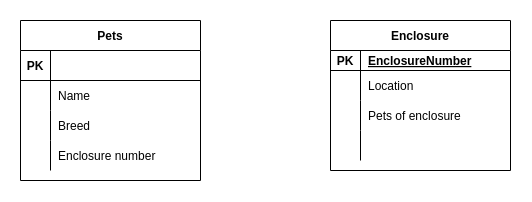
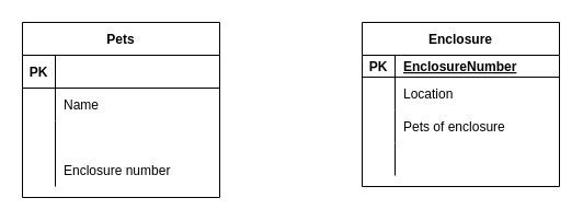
  <mxCell id="0" />
  <mxCell id="1" parent="0" />
  <mxCell id="2" value="Pets" style="shape=table;startSize=30;container=1;collapsible=1;childLayout=tableLayout;fixedRows=1;rowLines=0;fontStyle=1;align=center;resizeLast=1;" vertex="1" parent="1"><mxGeometry x="20" y="20" width="180" height="160" as="geometry" /></mxCell>
  <mxCell id="3" value="" style="shape=partialRectangle;collapsible=0;dropTarget=0;pointerEvents=0;fillColor=none;top=0;left=0;bottom=1;right=0;points=[[0,0.5],[1,0.5]];portConstraint=eastwest;" vertex="1" parent="2"><mxGeometry y="30" width="180" height="30" as="geometry" /></mxCell>
  <mxCell id="4" value="PK" style="shape=partialRectangle;connectable=0;fillColor=none;top=0;left=0;bottom=0;right=0;fontStyle=1;overflow=hidden;" vertex="1" parent="3"><mxGeometry width="30" height="30" as="geometry" /></mxCell>
  <mxCell id="5" value="" style="shape=partialRectangle;collapsible=0;dropTarget=0;pointerEvents=0;fillColor=none;top=0;left=0;bottom=0;right=0;points=[[0,0.5],[1,0.5]];portConstraint=eastwest;" vertex="1" parent="2"><mxGeometry y="60" width="180" height="30" as="geometry" /></mxCell>
  <mxCell id="6" value="" style="shape=partialRectangle;connectable=0;fillColor=none;top=0;left=0;bottom=0;right=0;editable=1;overflow=hidden;" vertex="1" parent="5"><mxGeometry width="30" height="30" as="geometry" /></mxCell>
  <mxCell id="7" value="Name" style="shape=partialRectangle;connectable=0;fillColor=none;top=0;left=0;bottom=0;right=0;align=left;spacingLeft=6;overflow=hidden;" vertex="1" parent="5"><mxGeometry x="30" width="150" height="30" as="geometry" /></mxCell>
  <mxCell id="8" value="" style="shape=partialRectangle;collapsible=0;dropTarget=0;pointerEvents=0;fillColor=none;top=0;left=0;bottom=0;right=0;points=[[0,0.5],[1,0.5]];portConstraint=eastwest;" vertex="1" parent="2"><mxGeometry y="90" width="180" height="30" as="geometry" /></mxCell>
  <mxCell id="9" value="" style="shape=partialRectangle;connectable=0;fillColor=none;top=0;left=0;bottom=0;right=0;editable=1;overflow=hidden;" vertex="1" parent="8"><mxGeometry width="30" height="30" as="geometry" /></mxCell>
- <mxCell id="10" value="Breed" style="shape=partialRectangle;connectable=0;fillColor=none;top=0;left=0;bottom=0;right=0;align=left;spacingLeft=6;overflow=hidden;" vertex="1" parent="8"><mxGeometry x="30" width="150" height="30" as="geometry" /></mxCell>
  <mxCell id="11" value="" style="shape=partialRectangle;collapsible=0;dropTarget=0;pointerEvents=0;fillColor=none;top=0;left=0;bottom=0;right=0;points=[[0,0.5],[1,0.5]];portConstraint=eastwest;" vertex="1" parent="2"><mxGeometry y="120" width="180" height="30" as="geometry" /></mxCell>
  <mxCell id="12" value="" style="shape=partialRectangle;connectable=0;fillColor=none;top=0;left=0;bottom=0;right=0;editable=1;overflow=hidden;" vertex="1" parent="11"><mxGeometry width="30" height="30" as="geometry" /></mxCell>
  <mxCell id="13" value="Enclosure number" style="shape=partialRectangle;connectable=0;fillColor=none;top=0;left=0;bottom=0;right=0;align=left;spacingLeft=6;overflow=hidden;" vertex="1" parent="11"><mxGeometry x="30" width="150" height="30" as="geometry" /></mxCell>
  <mxCell id="14" value="Enclosure" style="shape=table;startSize=30;container=1;collapsible=1;childLayout=tableLayout;fixedRows=1;rowLines=0;fontStyle=1;align=center;resizeLast=1;" vertex="1" parent="1"><mxGeometry x="330" y="20" width="180" height="150" as="geometry" /></mxCell>
  <mxCell id="15" value="" style="shape=partialRectangle;collapsible=0;dropTarget=0;pointerEvents=0;fillColor=none;top=0;left=0;bottom=1;right=0;points=[[0,0.5],[1,0.5]];portConstraint=eastwest;" vertex="1" parent="14"><mxGeometry y="30" width="180" height="20" as="geometry" /></mxCell>
  <mxCell id="16" value="PK" style="shape=partialRectangle;connectable=0;fillColor=none;top=0;left=0;bottom=0;right=0;fontStyle=1;overflow=hidden;" vertex="1" parent="15"><mxGeometry width="30" height="20" as="geometry" /></mxCell>
  <mxCell id="17" value="EnclosureNumber" style="shape=partialRectangle;connectable=0;fillColor=none;top=0;left=0;bottom=0;right=0;align=left;spacingLeft=6;fontStyle=5;overflow=hidden;" vertex="1" parent="15"><mxGeometry x="30" width="150" height="20" as="geometry" /></mxCell>
  <mxCell id="18" value="" style="shape=partialRectangle;collapsible=0;dropTarget=0;pointerEvents=0;fillColor=none;top=0;left=0;bottom=0;right=0;points=[[0,0.5],[1,0.5]];portConstraint=eastwest;" vertex="1" parent="14"><mxGeometry y="50" width="180" height="30" as="geometry" /></mxCell>
  <mxCell id="19" value="" style="shape=partialRectangle;connectable=0;fillColor=none;top=0;left=0;bottom=0;right=0;editable=1;overflow=hidden;" vertex="1" parent="18"><mxGeometry width="30" height="30" as="geometry" /></mxCell>
  <mxCell id="20" value="Location" style="shape=partialRectangle;connectable=0;fillColor=none;top=0;left=0;bottom=0;right=0;align=left;spacingLeft=6;overflow=hidden;" vertex="1" parent="18"><mxGeometry x="30" width="150" height="30" as="geometry" /></mxCell>
  <mxCell id="21" value="" style="shape=partialRectangle;collapsible=0;dropTarget=0;pointerEvents=0;fillColor=none;top=0;left=0;bottom=0;right=0;points=[[0,0.5],[1,0.5]];portConstraint=eastwest;" vertex="1" parent="14"><mxGeometry y="80" width="180" height="30" as="geometry" /></mxCell>
  <mxCell id="22" value="" style="shape=partialRectangle;connectable=0;fillColor=none;top=0;left=0;bottom=0;right=0;editable=1;overflow=hidden;" vertex="1" parent="21"><mxGeometry width="30" height="30" as="geometry" /></mxCell>
  <mxCell id="23" value="Pets of enclosure " style="shape=partialRectangle;connectable=0;fillColor=none;top=0;left=0;bottom=0;right=0;align=left;spacingLeft=6;overflow=hidden;" vertex="1" parent="21"><mxGeometry x="30" width="150" height="30" as="geometry" /></mxCell>
  <mxCell id="24" value="" style="shape=partialRectangle;collapsible=0;dropTarget=0;pointerEvents=0;fillColor=none;top=0;left=0;bottom=0;right=0;points=[[0,0.5],[1,0.5]];portConstraint=eastwest;" vertex="1" parent="14"><mxGeometry y="110" width="180" height="30" as="geometry" /></mxCell>
  <mxCell id="25" value="" style="shape=partialRectangle;connectable=0;fillColor=none;top=0;left=0;bottom=0;right=0;editable=1;overflow=hidden;" vertex="1" parent="24"><mxGeometry width="30" height="30" as="geometry" /></mxCell>
  <mxCell id="26" value="" style="shape=partialRectangle;connectable=0;fillColor=none;top=0;left=0;bottom=0;right=0;align=left;spacingLeft=6;overflow=hidden;" vertex="1" parent="24"><mxGeometry x="30" width="150" height="30" as="geometry" /></mxCell>
